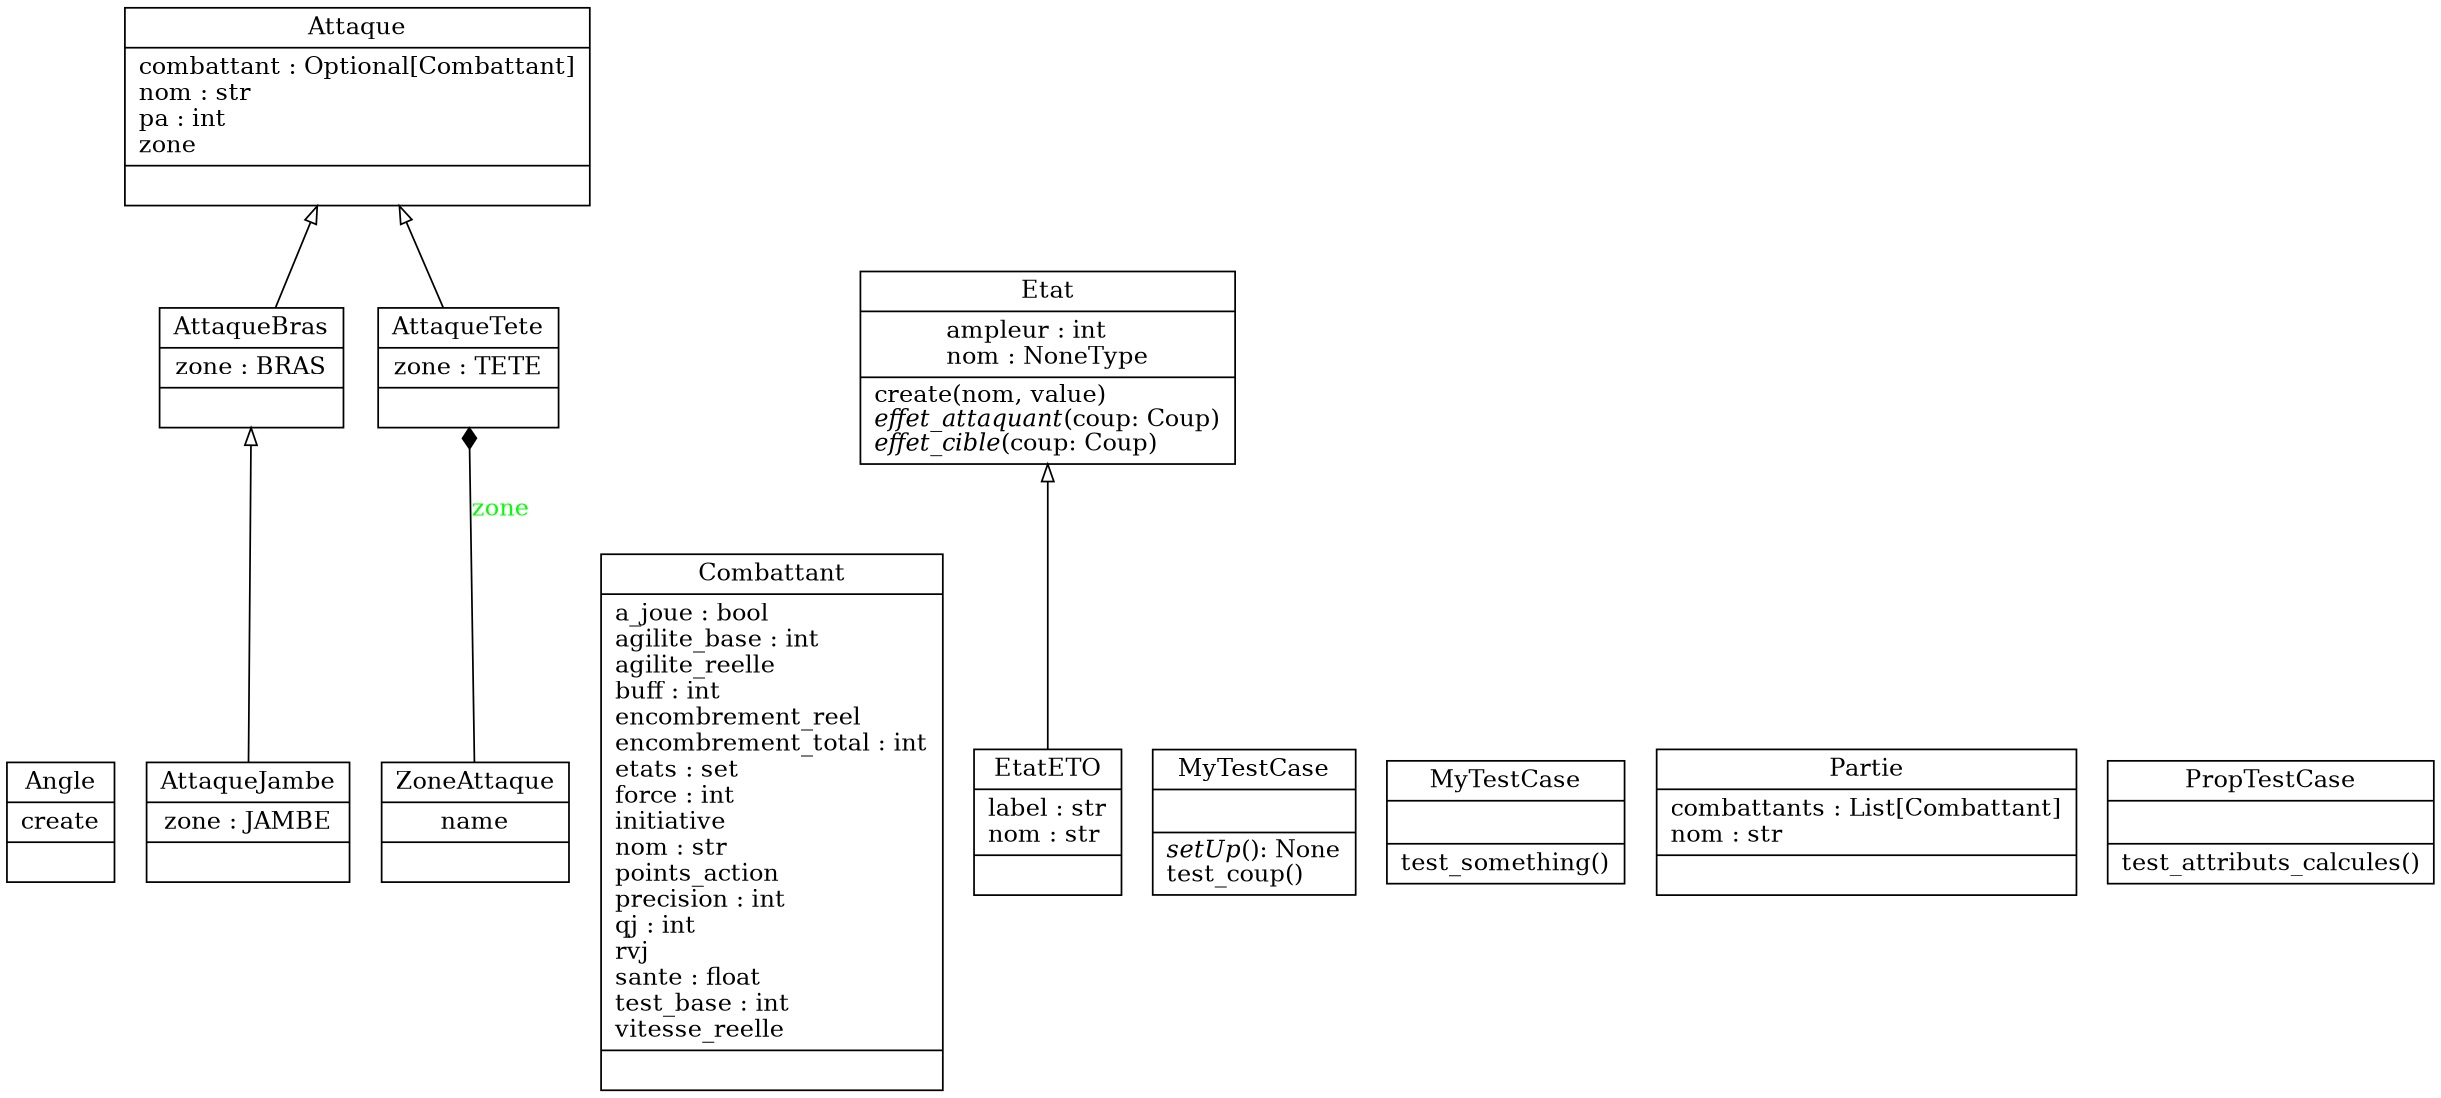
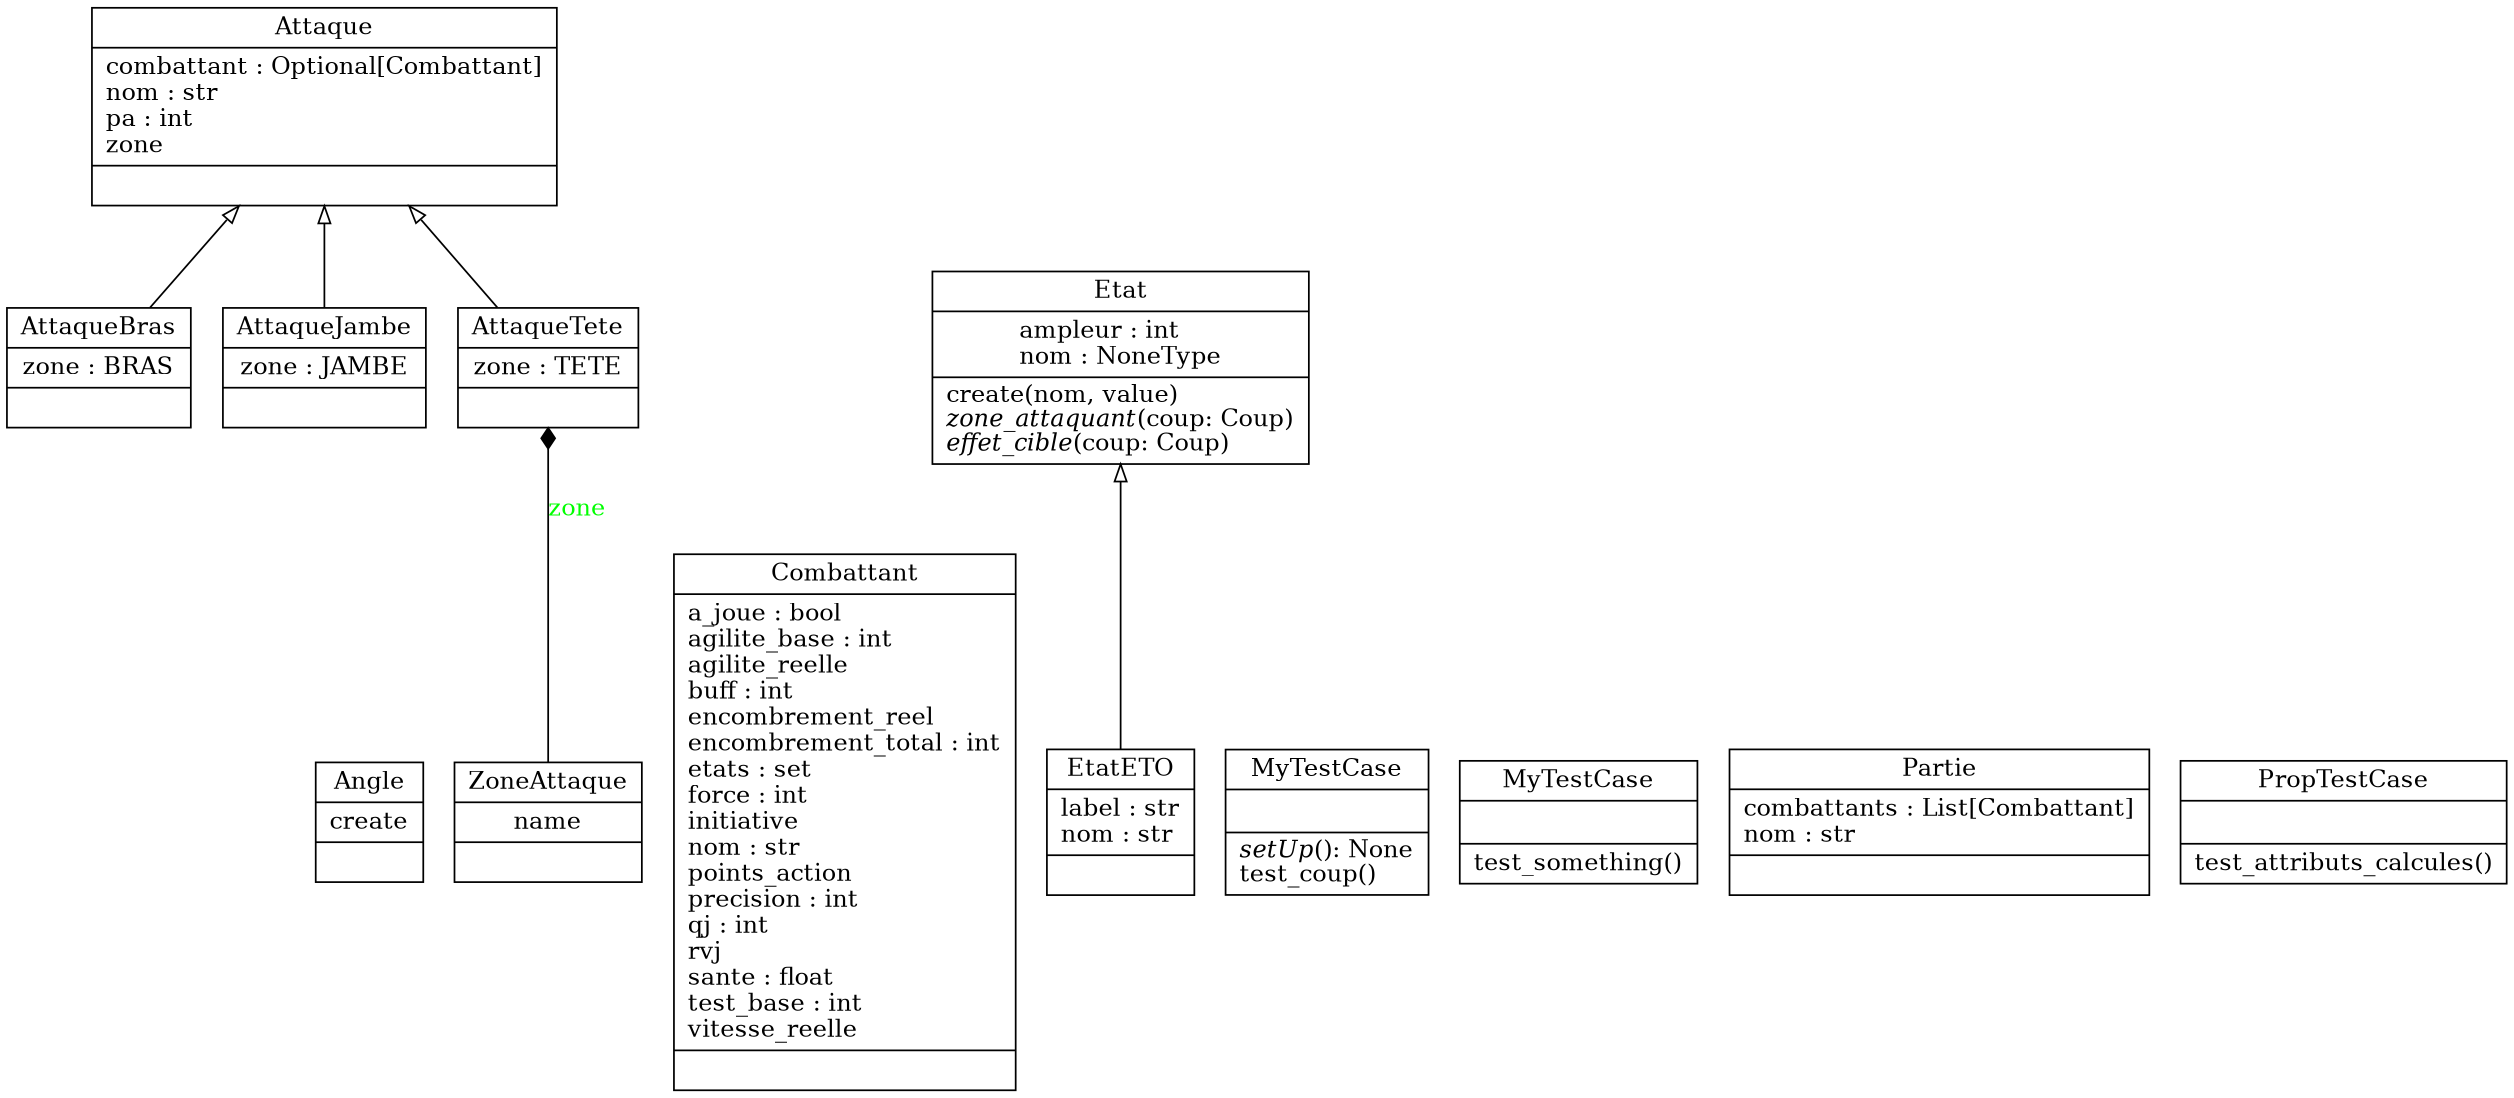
  digraph {
    rankdir=BT
    node [color=black fontcolor=black shape=record style=solid]
    edge [arrowhead=empty arrowtail=none]
    n1 [label=<{Angle|create<br ALIGN="LEFT"/>|}>]
    n2 [label=<{Attaque|combattant : Optional[Combattant]<br ALIGN="LEFT"/>nom : str<br ALIGN="LEFT"/>pa : int<br ALIGN="LEFT"/>zone<br ALIGN="LEFT"/>|}>]
    n3 [label=<{AttaqueBras|zone : BRAS<br ALIGN="LEFT"/>|}>]
    n4 [label=<{AttaqueJambe|zone : JAMBE<br ALIGN="LEFT"/>|}>]
    n5 [label=<{AttaqueTete|zone : TETE<br ALIGN="LEFT"/>|}>]
    n6 [label=<{Combattant|a_joue : bool<br ALIGN="LEFT"/>agilite_base : int<br ALIGN="LEFT"/>agilite_reelle<br ALIGN="LEFT"/>buff : int<br ALIGN="LEFT"/>encombrement_reel<br ALIGN="LEFT"/>encombrement_total : int<br ALIGN="LEFT"/>etats : set<br ALIGN="LEFT"/>force : int<br ALIGN="LEFT"/>initiative<br ALIGN="LEFT"/>nom : str<br ALIGN="LEFT"/>points_action<br ALIGN="LEFT"/>precision : int<br ALIGN="LEFT"/>qj : int<br ALIGN="LEFT"/>rvj<br ALIGN="LEFT"/>sante : float<br ALIGN="LEFT"/>test_base : int<br ALIGN="LEFT"/>vitesse_reelle<br ALIGN="LEFT"/>|}>]
-   n7 [label=<{Etat|ampleur : int<br ALIGN="LEFT"/>nom : NoneType<br ALIGN="LEFT"/>|create(nom, value)<br ALIGN="LEFT"/><I>effet_attaquant</I>(coup: Coup)<br ALIGN="LEFT"/><I>effet_cible</I>(coup: Coup)<br ALIGN="LEFT"/>}>]
+   n7 [label=<{Etat|ampleur : int<br ALIGN="LEFT"/>nom : NoneType<br ALIGN="LEFT"/>|create(nom, value)<br ALIGN="LEFT"/><I>zone_attaquant</I>(coup: Coup)<br ALIGN="LEFT"/><I>effet_cible</I>(coup: Coup)<br ALIGN="LEFT"/>}>]
    n8 [label=<{EtatETO|label : str<br ALIGN="LEFT"/>nom : str<br ALIGN="LEFT"/>|}>]
    n9 [label=<{MyTestCase|<br ALIGN="LEFT"/>|<I>setUp</I>(): None<br ALIGN="LEFT"/>test_coup()<br ALIGN="LEFT"/>}>]
    n10 [label=<{MyTestCase|<br ALIGN="LEFT"/>|test_something()<br ALIGN="LEFT"/>}>]
    n11 [label=<{Partie|combattants : List[Combattant]<br ALIGN="LEFT"/>nom : str<br ALIGN="LEFT"/>|}>]
    n12 [label=<{PropTestCase|<br ALIGN="LEFT"/>|test_attributs_calcules()<br ALIGN="LEFT"/>}>]
    n13 [label=<{ZoneAttaque|name<br ALIGN="LEFT"/>|}>]
    n3 -> n2
-   n4 -> n3
+   n4 -> n2
    n5 -> n2
    n8 -> n7
    n13 -> n5 [arrowhead=diamond fontcolor=green label=zone style=solid]
  }
